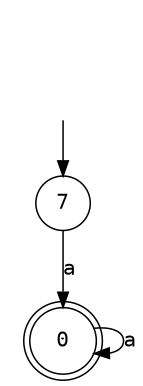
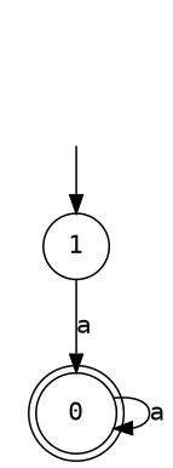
  digraph {
    rankdir=TB
    fontname="DejaVu Sans Mono"
    node [shape=circle fontname="DejaVu Sans Mono"]
    edge [fontname="DejaVu Sans Mono"]
    0 [shape=doublecircle]
    fake0 [style=invisible]
-   1 [label=7]
+   1
    0 -> 0 [label=a]
    fake0 -> 1
    1 -> 0 [label=a]
  }
